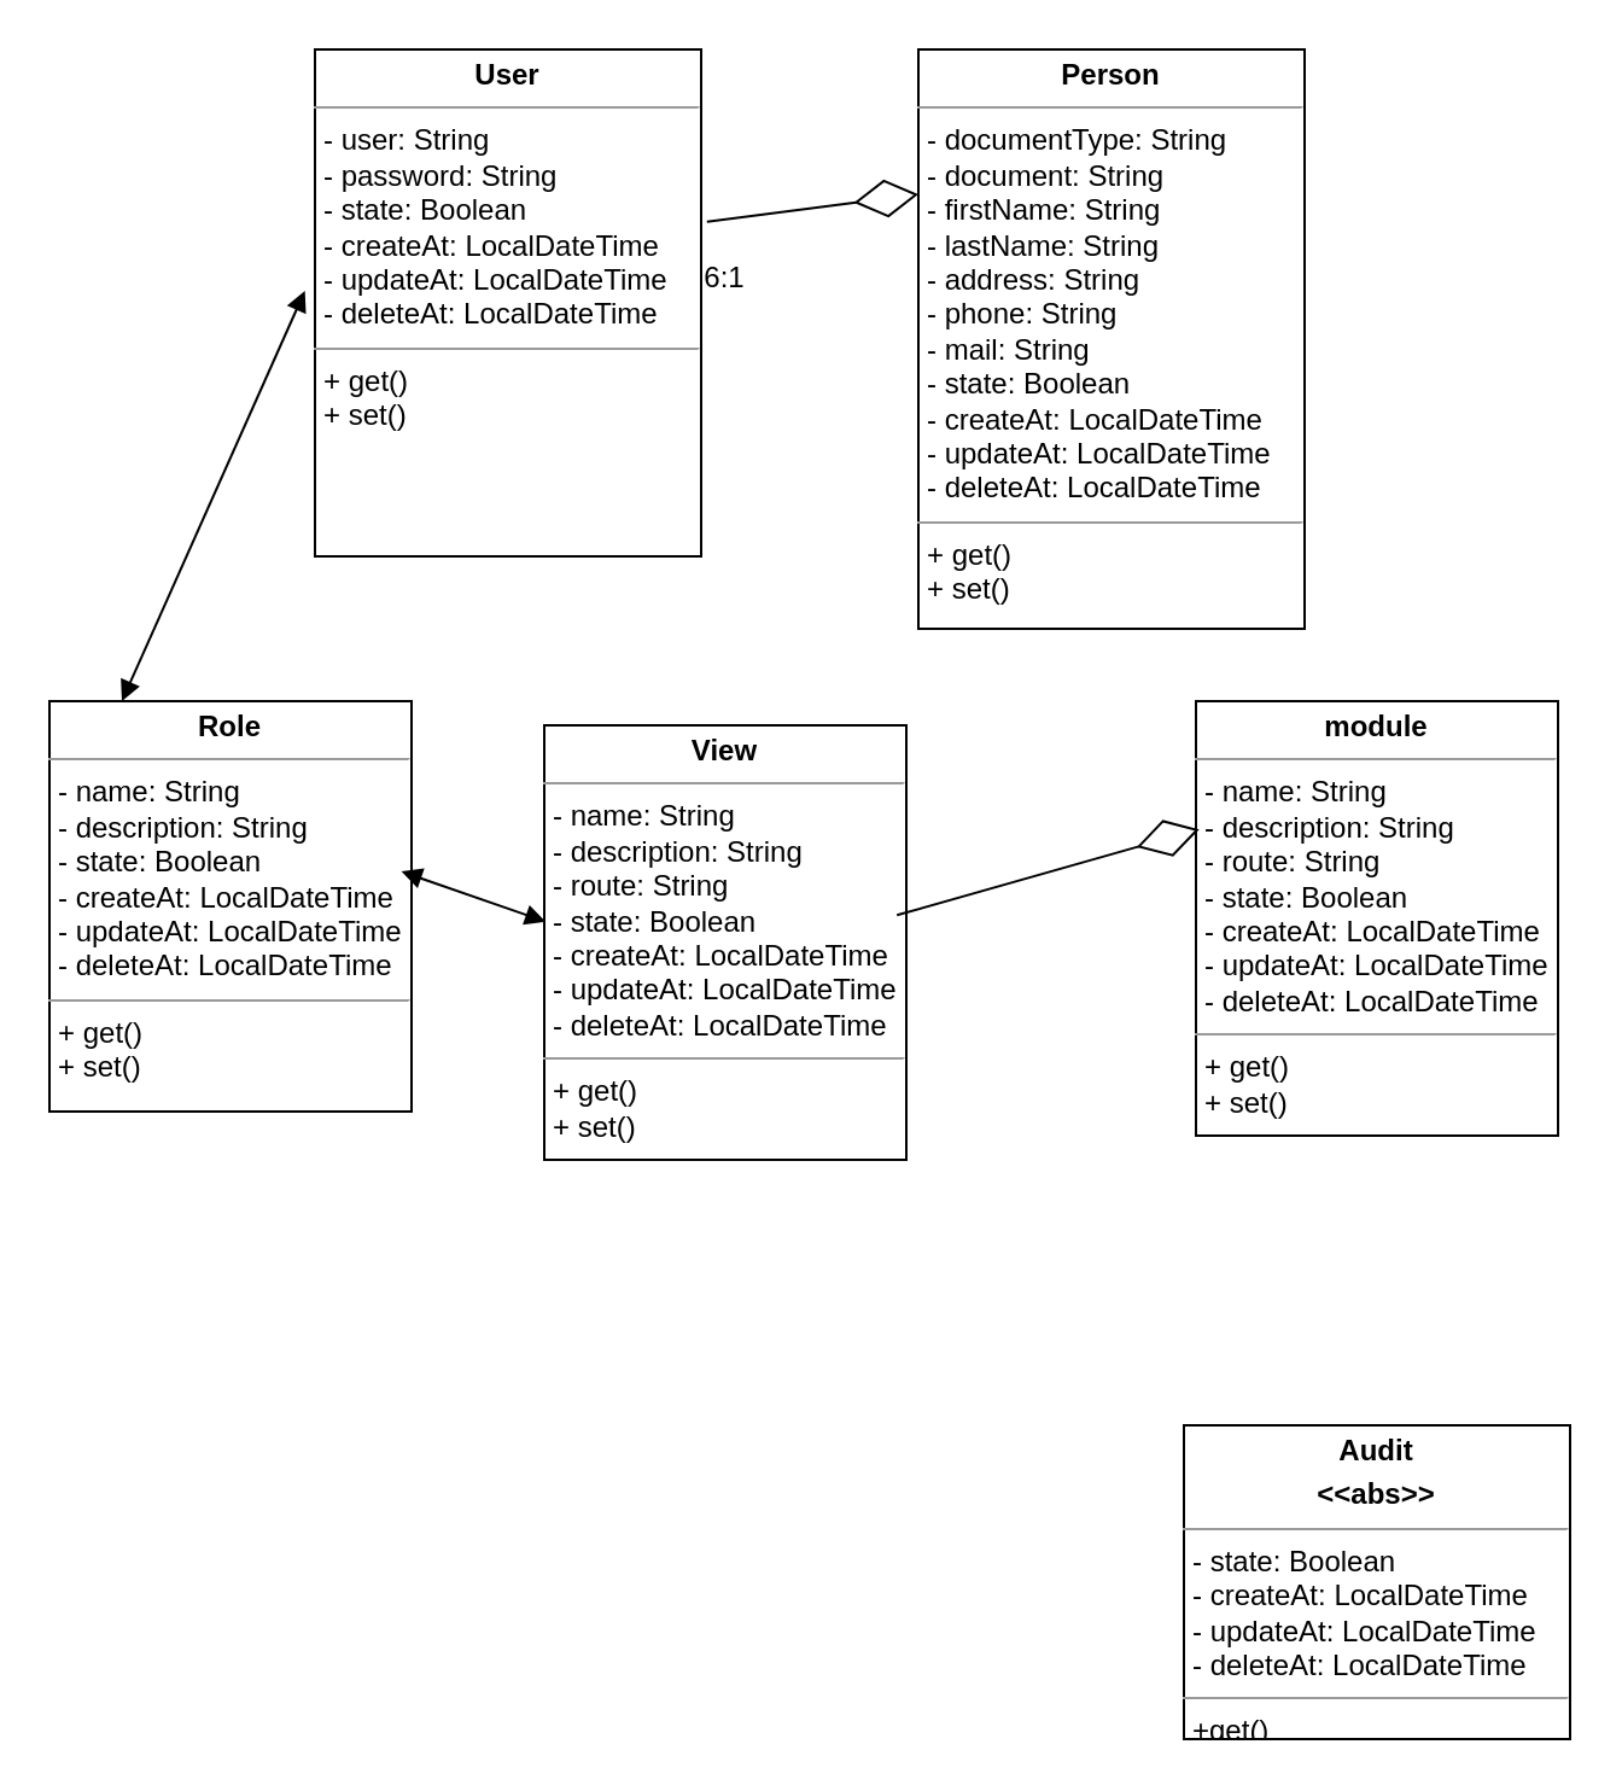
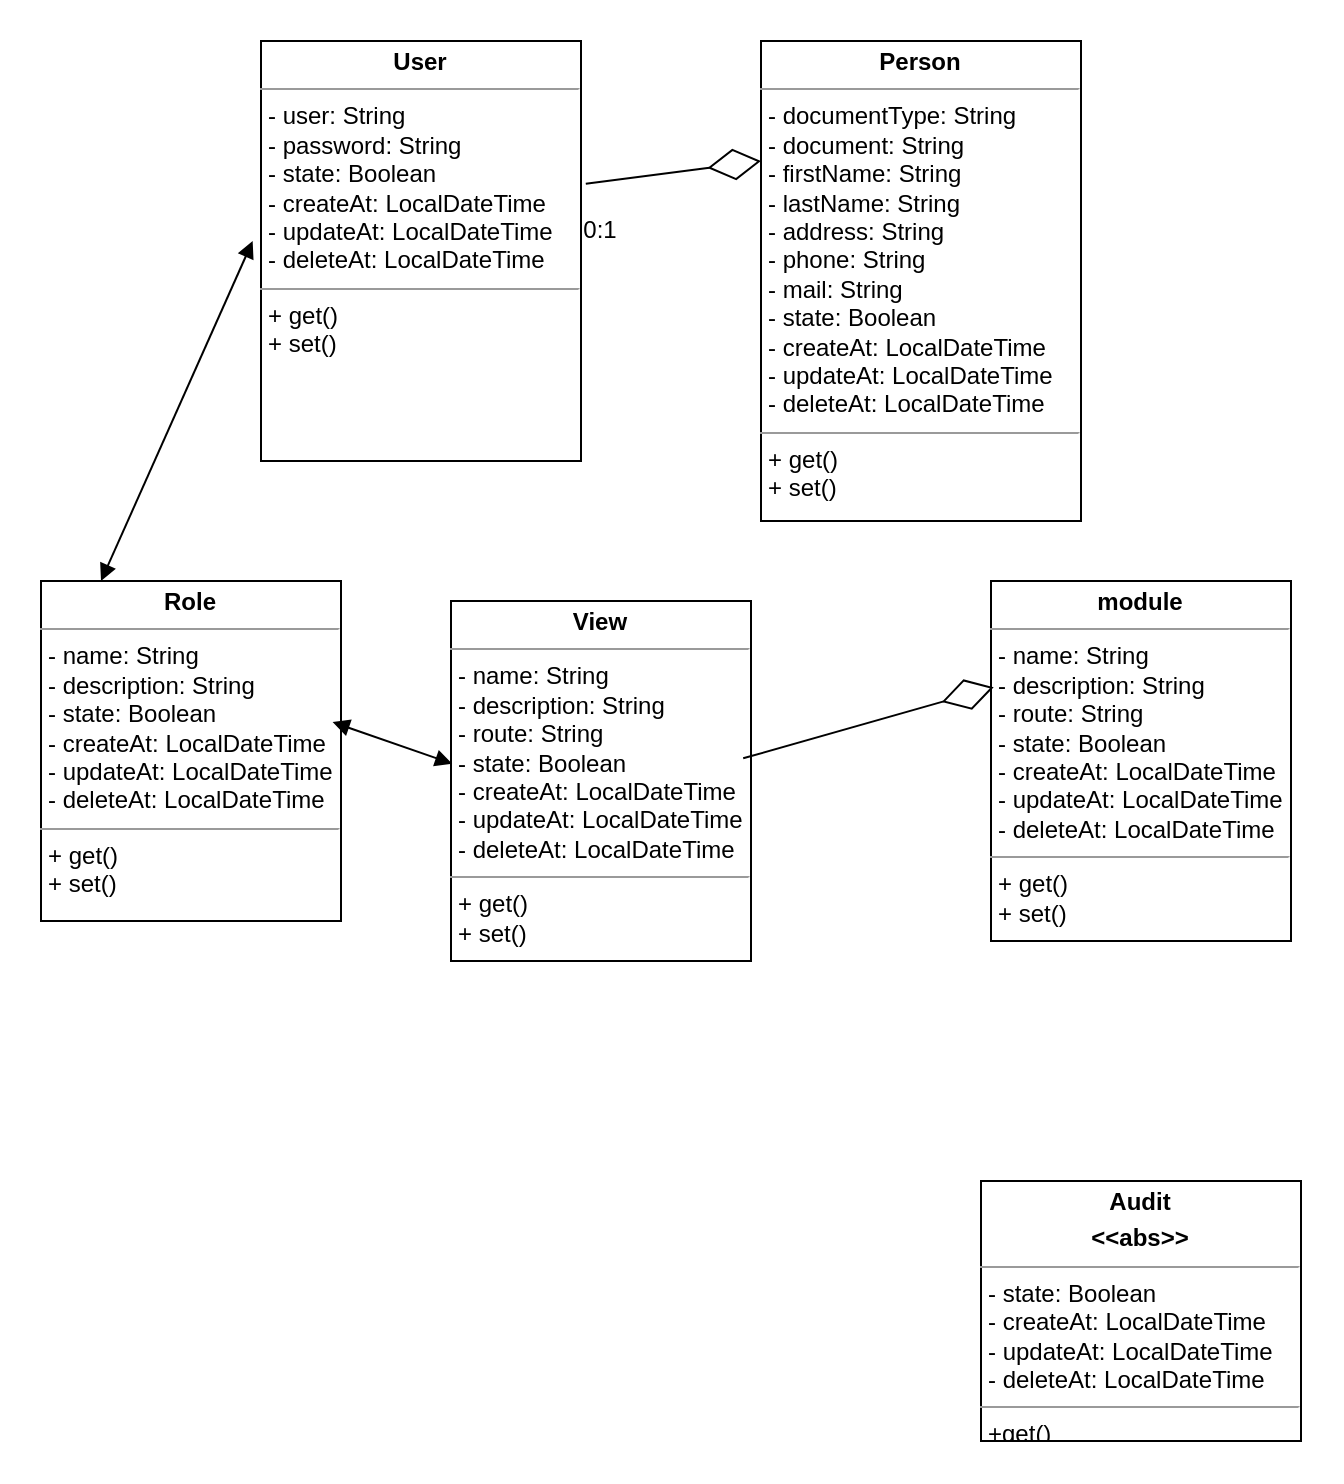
  <mxCell id="0" />
  <mxCell id="1" parent="0" />
  <mxCell id="2" value="&lt;p style=&quot;margin:0px;margin-top:4px;text-align:center;&quot;&gt;&lt;b&gt;Person&lt;/b&gt;&lt;/p&gt;&lt;hr size=&quot;1&quot;&gt;&lt;p style=&quot;margin:0px;margin-left:4px;&quot;&gt;- documentType: String&lt;/p&gt;&lt;p style=&quot;margin:0px;margin-left:4px;&quot;&gt;- document: String&lt;/p&gt;&lt;p style=&quot;margin:0px;margin-left:4px;&quot;&gt;- firstName: String&lt;/p&gt;&lt;p style=&quot;margin:0px;margin-left:4px;&quot;&gt;- lastName: String&lt;br&gt;&lt;/p&gt;&lt;p style=&quot;margin:0px;margin-left:4px;&quot;&gt;- address: String&lt;/p&gt;&lt;p style=&quot;margin:0px;margin-left:4px;&quot;&gt;- phone: String&lt;/p&gt;&lt;p style=&quot;margin:0px;margin-left:4px;&quot;&gt;- mail: String&lt;/p&gt;&lt;p style=&quot;border-color: var(--border-color); margin: 0px 0px 0px 4px;&quot;&gt;- state: Boolean&lt;/p&gt;&lt;p style=&quot;border-color: var(--border-color); margin: 0px 0px 0px 4px;&quot;&gt;- createAt: LocalDateTime&lt;/p&gt;&lt;p style=&quot;border-color: var(--border-color); margin: 0px 0px 0px 4px;&quot;&gt;- updateAt: LocalDateTime&lt;/p&gt;&lt;p style=&quot;border-color: var(--border-color); margin: 0px 0px 0px 4px;&quot;&gt;- deleteAt: LocalDateTime&lt;/p&gt;&lt;hr size=&quot;1&quot;&gt;&lt;p style=&quot;margin:0px;margin-left:4px;&quot;&gt;+ get()&lt;/p&gt;&lt;p style=&quot;margin:0px;margin-left:4px;&quot;&gt;+ set()&lt;/p&gt;" style="verticalAlign=top;align=left;overflow=fill;fontSize=12;fontFamily=Helvetica;html=1;whiteSpace=wrap;" parent="1" vertex="1"><mxGeometry x="380" y="20" width="160" height="240" as="geometry" /></mxCell>
  <mxCell id="3" value="&lt;p style=&quot;margin:0px;margin-top:4px;text-align:center;&quot;&gt;&lt;b&gt;Audit&lt;/b&gt;&lt;/p&gt;&lt;p style=&quot;margin:0px;margin-top:4px;text-align:center;&quot;&gt;&lt;b&gt;&amp;lt;&amp;lt;abs&amp;gt;&amp;gt;&lt;/b&gt;&lt;/p&gt;&lt;hr size=&quot;1&quot;&gt;&lt;p style=&quot;margin:0px;margin-left:4px;&quot;&gt;- state: Boolean&lt;/p&gt;&lt;p style=&quot;margin:0px;margin-left:4px;&quot;&gt;- createAt: LocalDateTime&lt;/p&gt;&lt;p style=&quot;margin:0px;margin-left:4px;&quot;&gt;- updateAt: LocalDateTime&lt;/p&gt;&lt;p style=&quot;margin:0px;margin-left:4px;&quot;&gt;- deleteAt: LocalDateTime&lt;/p&gt;&lt;hr size=&quot;1&quot;&gt;&lt;p style=&quot;margin:0px;margin-left:4px;&quot;&gt;+get()&lt;/p&gt;&lt;p style=&quot;margin:0px;margin-left:4px;&quot;&gt;+set()&lt;/p&gt;" style="verticalAlign=top;align=left;overflow=fill;fontSize=12;fontFamily=Helvetica;html=1;whiteSpace=wrap;" parent="1" vertex="1"><mxGeometry x="490" y="590" width="160" height="130" as="geometry" /></mxCell>
  <mxCell id="4" value="&lt;p style=&quot;margin:0px;margin-top:4px;text-align:center;&quot;&gt;&lt;b&gt;User&lt;/b&gt;&lt;/p&gt;&lt;hr size=&quot;1&quot;&gt;&lt;p style=&quot;margin:0px;margin-left:4px;&quot;&gt;- user: String&lt;/p&gt;&lt;p style=&quot;margin:0px;margin-left:4px;&quot;&gt;- password: String&lt;/p&gt;&lt;p style=&quot;border-color: var(--border-color); margin: 0px 0px 0px 4px;&quot;&gt;- state: Boolean&lt;/p&gt;&lt;p style=&quot;border-color: var(--border-color); margin: 0px 0px 0px 4px;&quot;&gt;- createAt: LocalDateTime&lt;/p&gt;&lt;p style=&quot;border-color: var(--border-color); margin: 0px 0px 0px 4px;&quot;&gt;- updateAt: LocalDateTime&lt;/p&gt;&lt;p style=&quot;border-color: var(--border-color); margin: 0px 0px 0px 4px;&quot;&gt;- deleteAt: LocalDateTime&lt;/p&gt;&lt;hr size=&quot;1&quot;&gt;&lt;p style=&quot;margin:0px;margin-left:4px;&quot;&gt;+ get()&lt;/p&gt;&lt;p style=&quot;margin:0px;margin-left:4px;&quot;&gt;+ set()&lt;/p&gt;" style="verticalAlign=top;align=left;overflow=fill;fontSize=12;fontFamily=Helvetica;html=1;whiteSpace=wrap;" parent="1" vertex="1"><mxGeometry x="130" y="20" width="160" height="210" as="geometry" /></mxCell>
  <mxCell id="5" value="&lt;p style=&quot;margin:0px;margin-top:4px;text-align:center;&quot;&gt;&lt;b&gt;Role&lt;/b&gt;&lt;/p&gt;&lt;hr size=&quot;1&quot;&gt;&lt;p style=&quot;margin:0px;margin-left:4px;&quot;&gt;- name: String&lt;/p&gt;&lt;p style=&quot;margin:0px;margin-left:4px;&quot;&gt;- description: String&lt;/p&gt;&lt;p style=&quot;border-color: var(--border-color); margin: 0px 0px 0px 4px;&quot;&gt;- state: Boolean&lt;/p&gt;&lt;p style=&quot;border-color: var(--border-color); margin: 0px 0px 0px 4px;&quot;&gt;- createAt: LocalDateTime&lt;/p&gt;&lt;p style=&quot;border-color: var(--border-color); margin: 0px 0px 0px 4px;&quot;&gt;- updateAt: LocalDateTime&lt;/p&gt;&lt;p style=&quot;border-color: var(--border-color); margin: 0px 0px 0px 4px;&quot;&gt;- deleteAt: LocalDateTime&lt;/p&gt;&lt;hr size=&quot;1&quot;&gt;&lt;p style=&quot;margin:0px;margin-left:4px;&quot;&gt;+ get()&lt;/p&gt;&lt;p style=&quot;margin:0px;margin-left:4px;&quot;&gt;+ set()&lt;/p&gt;" style="verticalAlign=top;align=left;overflow=fill;fontSize=12;fontFamily=Helvetica;html=1;whiteSpace=wrap;" vertex="1" parent="1"><mxGeometry x="20" y="290" width="150" height="170" as="geometry" /></mxCell>
  <mxCell id="6" value="&lt;p style=&quot;margin:0px;margin-top:4px;text-align:center;&quot;&gt;&lt;b&gt;View&lt;/b&gt;&lt;/p&gt;&lt;hr size=&quot;1&quot;&gt;&lt;p style=&quot;margin:0px;margin-left:4px;&quot;&gt;- name: String&lt;/p&gt;&lt;p style=&quot;margin:0px;margin-left:4px;&quot;&gt;- description: String&lt;/p&gt;&lt;p style=&quot;margin:0px;margin-left:4px;&quot;&gt;- route: String&lt;/p&gt;&lt;p style=&quot;border-color: var(--border-color); margin: 0px 0px 0px 4px;&quot;&gt;- state: Boolean&lt;/p&gt;&lt;p style=&quot;border-color: var(--border-color); margin: 0px 0px 0px 4px;&quot;&gt;- createAt: LocalDateTime&lt;/p&gt;&lt;p style=&quot;border-color: var(--border-color); margin: 0px 0px 0px 4px;&quot;&gt;- updateAt: LocalDateTime&lt;/p&gt;&lt;p style=&quot;border-color: var(--border-color); margin: 0px 0px 0px 4px;&quot;&gt;- deleteAt: LocalDateTime&lt;/p&gt;&lt;hr size=&quot;1&quot;&gt;&lt;p style=&quot;margin:0px;margin-left:4px;&quot;&gt;+ get()&lt;/p&gt;&lt;p style=&quot;margin:0px;margin-left:4px;&quot;&gt;+ set()&lt;/p&gt;" style="verticalAlign=top;align=left;overflow=fill;fontSize=12;fontFamily=Helvetica;html=1;whiteSpace=wrap;" vertex="1" parent="1"><mxGeometry x="225" y="300" width="150" height="180" as="geometry" /></mxCell>
  <mxCell id="7" value="&lt;p style=&quot;margin:0px;margin-top:4px;text-align:center;&quot;&gt;&lt;b&gt;module&lt;/b&gt;&lt;/p&gt;&lt;hr size=&quot;1&quot;&gt;&lt;p style=&quot;margin:0px;margin-left:4px;&quot;&gt;- name: String&lt;/p&gt;&lt;p style=&quot;margin:0px;margin-left:4px;&quot;&gt;- description: String&lt;/p&gt;&lt;p style=&quot;margin:0px;margin-left:4px;&quot;&gt;- route: String&lt;/p&gt;&lt;p style=&quot;border-color: var(--border-color); margin: 0px 0px 0px 4px;&quot;&gt;- state: Boolean&lt;/p&gt;&lt;p style=&quot;border-color: var(--border-color); margin: 0px 0px 0px 4px;&quot;&gt;- createAt: LocalDateTime&lt;/p&gt;&lt;p style=&quot;border-color: var(--border-color); margin: 0px 0px 0px 4px;&quot;&gt;- updateAt: LocalDateTime&lt;/p&gt;&lt;p style=&quot;border-color: var(--border-color); margin: 0px 0px 0px 4px;&quot;&gt;- deleteAt: LocalDateTime&lt;/p&gt;&lt;hr size=&quot;1&quot;&gt;&lt;p style=&quot;margin:0px;margin-left:4px;&quot;&gt;+ get()&lt;/p&gt;&lt;p style=&quot;margin:0px;margin-left:4px;&quot;&gt;+ set()&lt;/p&gt;" style="verticalAlign=top;align=left;overflow=fill;fontSize=12;fontFamily=Helvetica;html=1;whiteSpace=wrap;" vertex="1" parent="1"><mxGeometry x="495" y="290" width="150" height="180" as="geometry" /></mxCell>
  <mxCell id="8" value="" style="endArrow=diamondThin;endFill=0;endSize=24;html=1;rounded=0;entryX=0;entryY=0.25;entryDx=0;entryDy=0;exitX=1.015;exitY=0.34;exitDx=0;exitDy=0;exitPerimeter=0;" edge="1" parent="1" source="4" target="2"><mxGeometry width="160" relative="1" as="geometry"><mxPoint x="70" y="280" as="sourcePoint" /><mxPoint x="230" y="280" as="targetPoint" /></mxGeometry></mxCell>
- <mxCell id="9" value="6:1" style="text;html=1;strokeColor=none;fillColor=none;align=center;verticalAlign=middle;whiteSpace=wrap;rounded=0;" vertex="1" parent="1"><mxGeometry x="270" y="100" width="60" height="30" as="geometry" /></mxCell>
+ <mxCell id="9" value="0:1" style="text;html=1;strokeColor=none;fillColor=none;align=center;verticalAlign=middle;whiteSpace=wrap;rounded=0;" vertex="1" parent="1"><mxGeometry x="270" y="100" width="60" height="30" as="geometry" /></mxCell>
  <mxCell id="10" value="" style="endArrow=block;startArrow=block;endFill=1;startFill=1;html=1;rounded=0;exitX=0.972;exitY=0.415;exitDx=0;exitDy=0;exitPerimeter=0;entryX=0.004;entryY=0.452;entryDx=0;entryDy=0;entryPerimeter=0;" edge="1" parent="1" source="5" target="6"><mxGeometry width="160" relative="1" as="geometry"><mxPoint x="180" y="360" as="sourcePoint" /><mxPoint x="340" y="360" as="targetPoint" /></mxGeometry></mxCell>
  <mxCell id="11" value="" style="endArrow=block;startArrow=block;endFill=1;startFill=1;html=1;rounded=0;exitX=0.2;exitY=0;exitDx=0;exitDy=0;exitPerimeter=0;entryX=-0.026;entryY=0.476;entryDx=0;entryDy=0;entryPerimeter=0;" edge="1" parent="1" source="5" target="4"><mxGeometry width="160" relative="1" as="geometry"><mxPoint x="50" y="230" as="sourcePoint" /><mxPoint x="110" y="230" as="targetPoint" /></mxGeometry></mxCell>
  <mxCell id="12" value="" style="endArrow=diamondThin;endFill=0;endSize=24;html=1;rounded=0;entryX=0.009;entryY=0.295;entryDx=0;entryDy=0;exitX=0.974;exitY=0.437;exitDx=0;exitDy=0;exitPerimeter=0;entryPerimeter=0;" edge="1" parent="1" source="6" target="7"><mxGeometry width="160" relative="1" as="geometry"><mxPoint x="390" y="361" as="sourcePoint" /><mxPoint x="478" y="350" as="targetPoint" /></mxGeometry></mxCell>
